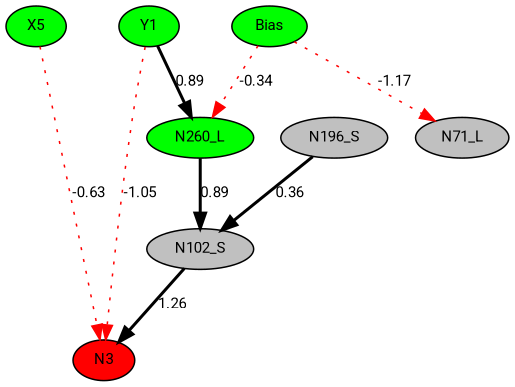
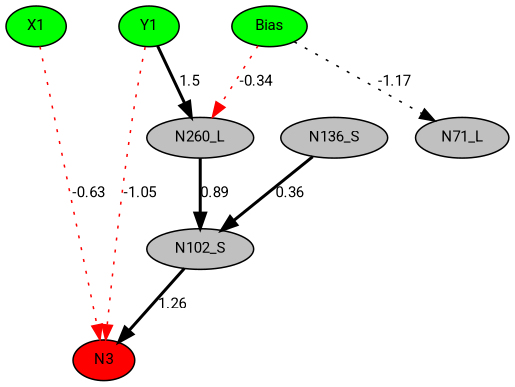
  digraph {
    fontname=Roboto
    node [fillcolor=gray fontname=Roboto fontsize=10 shape=ellipse style=filled]
    edge [color=red fontname=Roboto fontsize=10 style=dotted]
    N3 [fillcolor=red height=0.1 width=0.1]
    n2 [fillcolor=green height=0.1 label=Bias width=0.1]
-   n3 [fillcolor=green height=0.1 label=X5 width=0.1]
+   n3 [fillcolor=green height=0.1 label=X1 width=0.1]
    n4 [fillcolor=green height=0.1 label=Y1 width=0.1]
    n5 [height=0.1 label=N71_L width=0.1]
-   n6 [fillcolor=green height=0.1 label=N260_L width=0.1]
+   n6 [height=0.1 label=N260_L width=0.1]
    n7 [height=0.1 label=N102_S width=0.1]
-   n8 [height=0.1 label=N196_S width=0.1]
+   n8 [height=0.1 label=N136_S width=0.1]
    subgraph sub_1 {
      rank=same
      N3
    }
    subgraph sub_2 {
      rank=same
      n2
      n3
      n4
    }
-   n2 -> n5 [arrowType=inv label=-1.17]
+   n2 -> n5 [arrowType=inv color=black label=-1.17]
    n2 -> n6 [arrowType=inv label=-0.34]
    n3 -> N3 [arrowType=inv label=-0.63]
    n3 -> n4 [style=invis color="" fontsize=""]
    n4 -> N3 [arrowType=inv label=-1.05]
    n4 -> n2 [style=invis color="" fontsize=""]
-   n4 -> n6 [color=black label=0.89 style=bold]
+   n4 -> n6 [color=black label=1.5 style=bold]
    n6 -> n7 [color=black label=0.89 style=bold]
    n7 -> N3 [color=black label=1.26 style=bold]
    n8 -> n7 [color=black label=0.36 style=bold]
  }
